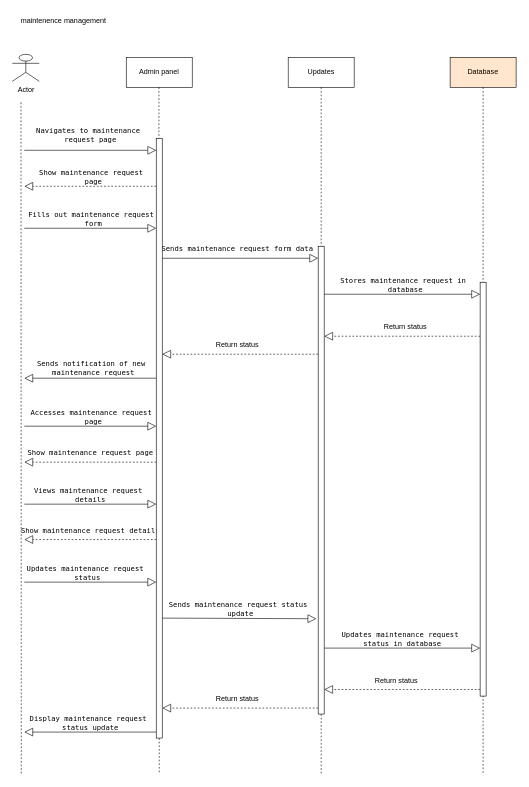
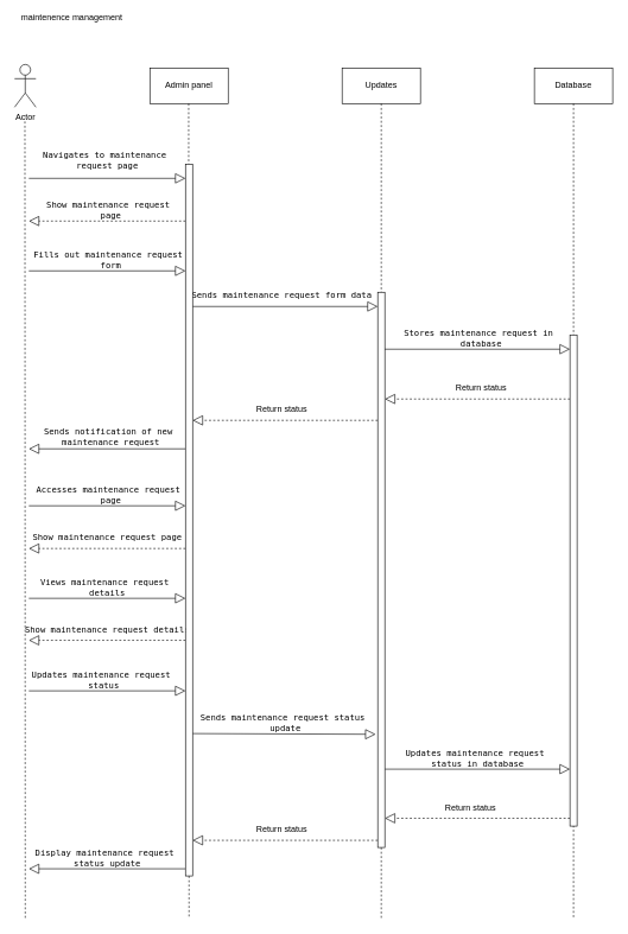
  <mxCell id="0" />
  <mxCell id="1" parent="0" />
- <mxCell id="2" value="Actor" style="shape=umlActor;verticalLabelPosition=bottom;verticalAlign=top;html=1;outlineConnect=0;" parent="1" vertex="1"><mxGeometry x="20" y="90" width="45" height="45" as="geometry" /></mxCell>
+ <mxCell id="2" value="Actor" style="shape=umlActor;verticalLabelPosition=bottom;verticalAlign=top;html=1;outlineConnect=0;" parent="1" vertex="1"><mxGeometry x="20" y="90" width="30" height="60" as="geometry" /></mxCell>
  <mxCell id="3" value="Updates" style="html=1;whiteSpace=wrap;" parent="1" vertex="1"><mxGeometry x="480" y="95" width="110" height="50" as="geometry" /></mxCell>
  <mxCell id="4" value="Admin panel" style="html=1;whiteSpace=wrap;" parent="1" vertex="1"><mxGeometry x="210" y="95" width="110" height="50" as="geometry" /></mxCell>
- <mxCell id="5" value="Database" style="html=1;whiteSpace=wrap;fillColor=#ffe6cc;" parent="1" vertex="1"><mxGeometry x="750" y="95" width="110" height="50" as="geometry" /></mxCell>
+ <mxCell id="5" value="Database" style="html=1;whiteSpace=wrap;" parent="1" vertex="1"><mxGeometry x="750" y="95" width="110" height="50" as="geometry" /></mxCell>
  <mxCell id="6" value="" style="endArrow=none;dashed=1;endFill=0;endSize=12;html=1;rounded=0;" parent="1" edge="1"><mxGeometry width="160" relative="1" as="geometry"><mxPoint x="34.5" y="170" as="sourcePoint" /><mxPoint x="35" y="1290" as="targetPoint" /></mxGeometry></mxCell>
  <mxCell id="7" value="" style="endArrow=none;dashed=1;endFill=0;endSize=12;html=1;rounded=0;" parent="1" source="47" edge="1"><mxGeometry width="160" relative="1" as="geometry"><mxPoint x="264.5" y="145" as="sourcePoint" /><mxPoint x="265" y="1290" as="targetPoint" /></mxGeometry></mxCell>
  <mxCell id="8" value="" style="endArrow=none;dashed=1;endFill=0;endSize=12;html=1;rounded=0;exitX=0.5;exitY=1;exitDx=0;exitDy=0;" parent="1" source="49" edge="1"><mxGeometry width="160" relative="1" as="geometry"><mxPoint x="534.5" y="470" as="sourcePoint" /><mxPoint x="535" y="1290" as="targetPoint" /></mxGeometry></mxCell>
  <mxCell id="9" value="" style="endArrow=none;dashed=1;endFill=0;endSize=12;html=1;rounded=0;exitX=0.5;exitY=1;exitDx=0;exitDy=0;" parent="1" source="5" edge="1"><mxGeometry width="160" relative="1" as="geometry"><mxPoint x="804.5" y="460" as="sourcePoint" /><mxPoint x="805" y="1290" as="targetPoint" /></mxGeometry></mxCell>
  <mxCell id="10" value="&lt;pre&gt;&lt;code class=&quot;!whitespace-pre hljs language-makefile&quot;&gt;Navigates to maintenance &lt;br&gt;request page&lt;/code&gt;&lt;/pre&gt;" style="text;html=1;align=center;verticalAlign=middle;resizable=0;points=[];autosize=1;strokeColor=none;fillColor=none;" parent="1" vertex="1"><mxGeometry x="50" y="190" width="200" height="70" as="geometry" /></mxCell>
  <mxCell id="11" value="&lt;pre&gt;&lt;code class=&quot;!whitespace-pre hljs language-makefile&quot;&gt;Show maintenance request &lt;br&gt;page&lt;/code&gt;&lt;/pre&gt;" style="text;html=1;align=center;verticalAlign=middle;resizable=0;points=[];autosize=1;strokeColor=none;fillColor=none;" parent="1" vertex="1"><mxGeometry x="55" y="260" width="200" height="70" as="geometry" /></mxCell>
  <mxCell id="12" value="&lt;pre&gt;&lt;code class=&quot;!whitespace-pre hljs language-makefile&quot;&gt;Fills out maintenance request &lt;br&gt;form&lt;/code&gt;&lt;/pre&gt;" style="text;html=1;align=center;verticalAlign=middle;resizable=0;points=[];autosize=1;strokeColor=none;fillColor=none;" parent="1" vertex="1"><mxGeometry x="40" y="330" width="230" height="70" as="geometry" /></mxCell>
  <mxCell id="13" value="&lt;pre&gt;&lt;code class=&quot;!whitespace-pre hljs language-makefile&quot;&gt;Sends maintenance request form data&lt;/code&gt;&lt;/pre&gt;" style="text;html=1;align=center;verticalAlign=middle;resizable=0;points=[];autosize=1;strokeColor=none;fillColor=none;" parent="1" vertex="1"><mxGeometry x="260" y="390" width="270" height="50" as="geometry" /></mxCell>
  <mxCell id="14" value="&lt;pre&gt;&lt;code class=&quot;!whitespace-pre hljs language-makefile&quot;&gt;Stores maintenance request in &lt;br&gt;database&lt;/code&gt;&lt;/pre&gt;" style="text;html=1;align=center;verticalAlign=middle;resizable=0;points=[];autosize=1;strokeColor=none;fillColor=none;" parent="1" vertex="1"><mxGeometry x="560" y="440" width="230" height="70" as="geometry" /></mxCell>
  <mxCell id="15" value="Return status" style="text;html=1;align=center;verticalAlign=middle;resizable=0;points=[];autosize=1;strokeColor=none;fillColor=none;" parent="1" vertex="1"><mxGeometry x="625" y="530" width="100" height="30" as="geometry" /></mxCell>
  <mxCell id="16" value="Return status" style="text;html=1;align=center;verticalAlign=middle;resizable=0;points=[];autosize=1;strokeColor=none;fillColor=none;" parent="1" vertex="1"><mxGeometry x="345" y="560" width="100" height="30" as="geometry" /></mxCell>
  <mxCell id="17" value="&lt;pre&gt;&lt;code class=&quot;!whitespace-pre hljs language-makefile&quot;&gt;Sends notification of new &lt;br&gt;maintenance request&lt;/code&gt;&lt;/pre&gt;" style="text;html=1;align=center;verticalAlign=middle;resizable=0;points=[];autosize=1;strokeColor=none;fillColor=none;" parent="1" vertex="1"><mxGeometry x="50" y="578" width="210" height="70" as="geometry" /></mxCell>
  <mxCell id="18" value="&lt;pre&gt;&lt;code class=&quot;!whitespace-pre hljs language-makefile&quot;&gt;Accesses maintenance request &lt;br&gt;page&lt;/code&gt;&lt;/pre&gt;" style="text;html=1;align=center;verticalAlign=middle;resizable=0;points=[];autosize=1;strokeColor=none;fillColor=none;" parent="1" vertex="1"><mxGeometry x="40" y="660" width="230" height="70" as="geometry" /></mxCell>
  <mxCell id="19" value="&lt;pre&gt;&lt;code class=&quot;!whitespace-pre hljs language-makefile&quot;&gt;Show maintenance request page&lt;/code&gt;&lt;/pre&gt;" style="text;html=1;align=center;verticalAlign=middle;resizable=0;points=[];autosize=1;strokeColor=none;fillColor=none;" parent="1" vertex="1"><mxGeometry x="35" y="730" width="230" height="50" as="geometry" /></mxCell>
  <mxCell id="20" value="&lt;pre&gt;&lt;code class=&quot;!whitespace-pre hljs language-makefile&quot;&gt;Views maintenance request &lt;br&gt;details&lt;/code&gt;&lt;/pre&gt;" style="text;html=1;align=center;verticalAlign=middle;resizable=0;points=[];autosize=1;strokeColor=none;fillColor=none;" parent="1" vertex="1"><mxGeometry x="45" y="790" width="210" height="70" as="geometry" /></mxCell>
  <mxCell id="21" value="&lt;pre&gt;&lt;code class=&quot;!whitespace-pre hljs language-makefile&quot;&gt;Show maintenance request details&lt;/code&gt;&lt;/pre&gt;" style="text;html=1;align=center;verticalAlign=middle;resizable=0;points=[];autosize=1;strokeColor=none;fillColor=none;" parent="1" vertex="1"><mxGeometry x="25" y="860" width="250" height="50" as="geometry" /></mxCell>
  <mxCell id="22" value="&lt;pre&gt;&lt;code class=&quot;!whitespace-pre hljs language-makefile&quot;&gt;Updates maintenance request &lt;br&gt;status&lt;/code&gt;&lt;/pre&gt;" style="text;html=1;align=center;verticalAlign=middle;resizable=0;points=[];autosize=1;strokeColor=none;fillColor=none;" parent="1" vertex="1"><mxGeometry x="35" y="920" width="220" height="70" as="geometry" /></mxCell>
  <mxCell id="23" value="&lt;pre&gt;&lt;code class=&quot;!whitespace-pre hljs language-makefile&quot;&gt;Sends maintenance request status &lt;br&gt;update&lt;/code&gt;&lt;/pre&gt;" style="text;html=1;align=center;verticalAlign=middle;resizable=0;points=[];autosize=1;strokeColor=none;fillColor=none;" parent="1" vertex="1"><mxGeometry x="275" y="980" width="250" height="70" as="geometry" /></mxCell>
  <mxCell id="24" value="&lt;pre&gt;&lt;code class=&quot;!whitespace-pre hljs language-makefile&quot;&gt;Updates maintenance request &lt;br&gt;status in database&lt;/code&gt;&lt;/pre&gt;" style="text;html=1;align=center;verticalAlign=middle;resizable=0;points=[];autosize=1;strokeColor=none;fillColor=none;" parent="1" vertex="1"><mxGeometry x="560" y="1030" width="220" height="70" as="geometry" /></mxCell>
  <mxCell id="25" value="Return status" style="text;html=1;align=center;verticalAlign=middle;resizable=0;points=[];autosize=1;strokeColor=none;fillColor=none;" parent="1" vertex="1"><mxGeometry x="610" y="1120" width="100" height="30" as="geometry" /></mxCell>
  <mxCell id="26" value="Return status" style="text;html=1;align=center;verticalAlign=middle;resizable=0;points=[];autosize=1;strokeColor=none;fillColor=none;" parent="1" vertex="1"><mxGeometry x="345" y="1150" width="100" height="30" as="geometry" /></mxCell>
  <mxCell id="27" value="&lt;pre&gt;&lt;code class=&quot;!whitespace-pre hljs language-makefile&quot;&gt;Display maintenance request &lt;br&gt;status update&lt;/code&gt;&lt;/pre&gt;" style="text;html=1;align=center;verticalAlign=middle;resizable=0;points=[];autosize=1;strokeColor=none;fillColor=none;" parent="1" vertex="1"><mxGeometry x="40" y="1170" width="220" height="70" as="geometry" /></mxCell>
  <mxCell id="28" value="" style="endArrow=block;endFill=0;endSize=12;html=1;rounded=0;" parent="1" edge="1"><mxGeometry width="160" relative="1" as="geometry"><mxPoint x="40" y="250" as="sourcePoint" /><mxPoint x="260" y="250" as="targetPoint" /></mxGeometry></mxCell>
  <mxCell id="29" value="" style="endArrow=block;dashed=1;endFill=0;endSize=12;html=1;rounded=0;" parent="1" edge="1"><mxGeometry width="160" relative="1" as="geometry"><mxPoint x="260" y="310" as="sourcePoint" /><mxPoint x="40" y="310" as="targetPoint" /></mxGeometry></mxCell>
  <mxCell id="30" value="" style="endArrow=block;endFill=0;endSize=12;html=1;rounded=0;" parent="1" edge="1"><mxGeometry width="160" relative="1" as="geometry"><mxPoint x="40" y="380" as="sourcePoint" /><mxPoint x="260" y="380" as="targetPoint" /></mxGeometry></mxCell>
  <mxCell id="31" value="" style="endArrow=block;endFill=0;endSize=12;html=1;rounded=0;entryX=1;entryY=0.8;entryDx=0;entryDy=0;entryPerimeter=0;" parent="1" target="13" edge="1"><mxGeometry width="160" relative="1" as="geometry"><mxPoint x="270" y="430" as="sourcePoint" /><mxPoint x="490" y="430" as="targetPoint" /></mxGeometry></mxCell>
  <mxCell id="32" value="" style="endArrow=block;dashed=1;endFill=0;endSize=12;html=1;rounded=0;" parent="1" source="51" edge="1"><mxGeometry width="160" relative="1" as="geometry"><mxPoint x="540" y="490" as="sourcePoint" /><mxPoint x="800" y="490" as="targetPoint" /></mxGeometry></mxCell>
  <mxCell id="33" value="" style="endArrow=block;dashed=1;endFill=0;endSize=12;html=1;rounded=0;" parent="1" edge="1"><mxGeometry width="160" relative="1" as="geometry"><mxPoint x="800" y="560" as="sourcePoint" /><mxPoint x="540" y="560" as="targetPoint" /></mxGeometry></mxCell>
  <mxCell id="34" value="" style="endArrow=block;dashed=1;endFill=0;endSize=12;html=1;rounded=0;" parent="1" edge="1"><mxGeometry width="160" relative="1" as="geometry"><mxPoint x="530" y="590" as="sourcePoint" /><mxPoint x="270" y="590" as="targetPoint" /></mxGeometry></mxCell>
  <mxCell id="35" value="" style="endArrow=block;endFill=0;endSize=12;html=1;rounded=0;" parent="1" edge="1"><mxGeometry width="160" relative="1" as="geometry"><mxPoint x="260" y="630" as="sourcePoint" /><mxPoint x="40" y="630" as="targetPoint" /></mxGeometry></mxCell>
  <mxCell id="36" value="" style="endArrow=block;endFill=0;endSize=12;html=1;rounded=0;" parent="1" edge="1"><mxGeometry width="160" relative="1" as="geometry"><mxPoint x="40" y="710" as="sourcePoint" /><mxPoint x="260" y="710" as="targetPoint" /></mxGeometry></mxCell>
  <mxCell id="37" value="" style="endArrow=block;dashed=1;endFill=0;endSize=12;html=1;rounded=0;" parent="1" edge="1"><mxGeometry width="160" relative="1" as="geometry"><mxPoint x="260" y="770" as="sourcePoint" /><mxPoint x="40" y="770" as="targetPoint" /></mxGeometry></mxCell>
  <mxCell id="38" value="" style="endArrow=block;endFill=0;endSize=12;html=1;rounded=0;" parent="1" edge="1"><mxGeometry width="160" relative="1" as="geometry"><mxPoint x="40" y="840" as="sourcePoint" /><mxPoint x="260" y="840" as="targetPoint" /></mxGeometry></mxCell>
  <mxCell id="39" value="" style="endArrow=block;dashed=1;endFill=0;endSize=12;html=1;rounded=0;" parent="1" edge="1"><mxGeometry width="160" relative="1" as="geometry"><mxPoint x="260" y="899" as="sourcePoint" /><mxPoint x="40" y="899" as="targetPoint" /></mxGeometry></mxCell>
  <mxCell id="40" value="" style="endArrow=block;endFill=0;endSize=12;html=1;rounded=0;" parent="1" edge="1"><mxGeometry width="160" relative="1" as="geometry"><mxPoint x="40" y="970" as="sourcePoint" /><mxPoint x="260" y="970" as="targetPoint" /></mxGeometry></mxCell>
  <mxCell id="41" value="" style="endArrow=block;endFill=0;endSize=12;html=1;rounded=0;entryX=1.008;entryY=0.729;entryDx=0;entryDy=0;entryPerimeter=0;" parent="1" target="23" edge="1"><mxGeometry width="160" relative="1" as="geometry"><mxPoint x="270" y="1030" as="sourcePoint" /><mxPoint x="490" y="1030" as="targetPoint" /></mxGeometry></mxCell>
  <mxCell id="42" value="" style="endArrow=block;endFill=0;endSize=12;html=1;rounded=0;" parent="1" edge="1"><mxGeometry width="160" relative="1" as="geometry"><mxPoint x="540" y="1080" as="sourcePoint" /><mxPoint x="800" y="1080" as="targetPoint" /></mxGeometry></mxCell>
  <mxCell id="43" value="" style="endArrow=block;dashed=1;endFill=0;endSize=12;html=1;rounded=0;" parent="1" edge="1"><mxGeometry width="160" relative="1" as="geometry"><mxPoint x="800" y="1149" as="sourcePoint" /><mxPoint x="540" y="1149" as="targetPoint" /></mxGeometry></mxCell>
  <mxCell id="44" value="" style="endArrow=block;dashed=1;endFill=0;endSize=12;html=1;rounded=0;" parent="1" edge="1"><mxGeometry width="160" relative="1" as="geometry"><mxPoint x="530" y="1180" as="sourcePoint" /><mxPoint x="270" y="1180" as="targetPoint" /></mxGeometry></mxCell>
  <mxCell id="45" value="" style="endArrow=block;endFill=0;endSize=12;html=1;rounded=0;" parent="1" edge="1"><mxGeometry width="160" relative="1" as="geometry"><mxPoint x="260" y="1220" as="sourcePoint" /><mxPoint x="40" y="1220" as="targetPoint" /></mxGeometry></mxCell>
  <mxCell id="46" value="" style="endArrow=none;dashed=1;endFill=0;endSize=12;html=1;rounded=0;" parent="1" target="47" edge="1"><mxGeometry width="160" relative="1" as="geometry"><mxPoint x="264.5" y="145" as="sourcePoint" /><mxPoint x="265" y="1290" as="targetPoint" /></mxGeometry></mxCell>
  <mxCell id="47" value="" style="html=1;points=[];perimeter=orthogonalPerimeter;outlineConnect=0;targetShapes=umlLifeline;portConstraint=eastwest;newEdgeStyle={&quot;edgeStyle&quot;:&quot;elbowEdgeStyle&quot;,&quot;elbow&quot;:&quot;vertical&quot;,&quot;curved&quot;:0,&quot;rounded&quot;:0};" parent="1" vertex="1"><mxGeometry x="260" y="230" width="10" height="1000" as="geometry" /></mxCell>
  <mxCell id="48" value="" style="endArrow=none;dashed=1;endFill=0;endSize=12;html=1;rounded=0;exitX=0.5;exitY=1;exitDx=0;exitDy=0;" parent="1" source="3" target="49" edge="1"><mxGeometry width="160" relative="1" as="geometry"><mxPoint x="535" y="145" as="sourcePoint" /><mxPoint x="535" y="1290" as="targetPoint" /></mxGeometry></mxCell>
  <mxCell id="49" value="" style="html=1;points=[];perimeter=orthogonalPerimeter;outlineConnect=0;targetShapes=umlLifeline;portConstraint=eastwest;newEdgeStyle={&quot;edgeStyle&quot;:&quot;elbowEdgeStyle&quot;,&quot;elbow&quot;:&quot;vertical&quot;,&quot;curved&quot;:0,&quot;rounded&quot;:0};" parent="1" vertex="1"><mxGeometry x="530" y="410" width="10" height="780" as="geometry" /></mxCell>
  <mxCell id="50" value="" style="endArrow=block;endFill=0;endSize=12;html=1;rounded=0;" parent="1" target="51" edge="1"><mxGeometry width="160" relative="1" as="geometry"><mxPoint x="540" y="490" as="sourcePoint" /><mxPoint x="800" y="490" as="targetPoint" /></mxGeometry></mxCell>
  <mxCell id="51" value="" style="html=1;points=[];perimeter=orthogonalPerimeter;outlineConnect=0;targetShapes=umlLifeline;portConstraint=eastwest;newEdgeStyle={&quot;edgeStyle&quot;:&quot;elbowEdgeStyle&quot;,&quot;elbow&quot;:&quot;vertical&quot;,&quot;curved&quot;:0,&quot;rounded&quot;:0};" parent="1" vertex="1"><mxGeometry x="800" y="470" width="10" height="690" as="geometry" /></mxCell>
- <mxCell id="52" value="maintenence management" style="text;html=1;align=center;verticalAlign=middle;resizable=0;points=[];autosize=1;strokeColor=none;fillColor=none;" parent="1" vertex="1"><mxGeometry x="20" y="20" width="170" height="30" as="geometry" /></mxCell>
+ <mxCell id="52" value="maintenence management" style="text;html=1;align=center;verticalAlign=middle;resizable=0;points=[];autosize=1;strokeColor=none;fillColor=none;" parent="1" vertex="1"><mxGeometry x="15" y="10" width="170" height="30" as="geometry" /></mxCell>
